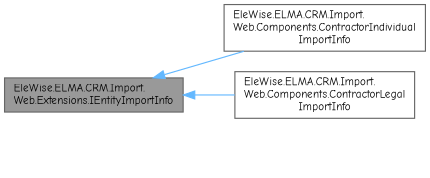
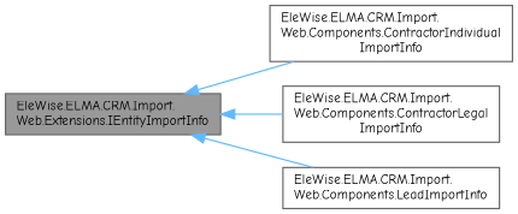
  digraph {
    rankdir=LR
    fontname="Comic Neue"
    node [color=gray40 fillcolor=white fontname="Comic Neue" fontsize=10 shape=box style=filled]
    edge [color=steelblue1 dir=back fontname="Comic Neue" fontsize=10 labelfontname=Helvetica labelfontsize=10 style=solid]
    n1 [fillcolor=grey60 fontcolor=black height=0.2 label="EleWise.ELMA.CRM.Import.\lWeb.Extensions.IEntityImportInfo" width=0.4]
    n2 [height=0.2 label="EleWise.ELMA.CRM.Import.\lWeb.Components.ContractorIndividual\lImportInfo" width=0.4]
    n3 [height=0.2 label="EleWise.ELMA.CRM.Import.\lWeb.Components.ContractorLegal\lImportInfo" width=0.4]
+   n4 [height=0.2 label="EleWise.ELMA.CRM.Import.\lWeb.Components.LeadImportInfo" width=0.4]
    n1 -> n2
    n1 -> n3
+   n1 -> n4
  }
